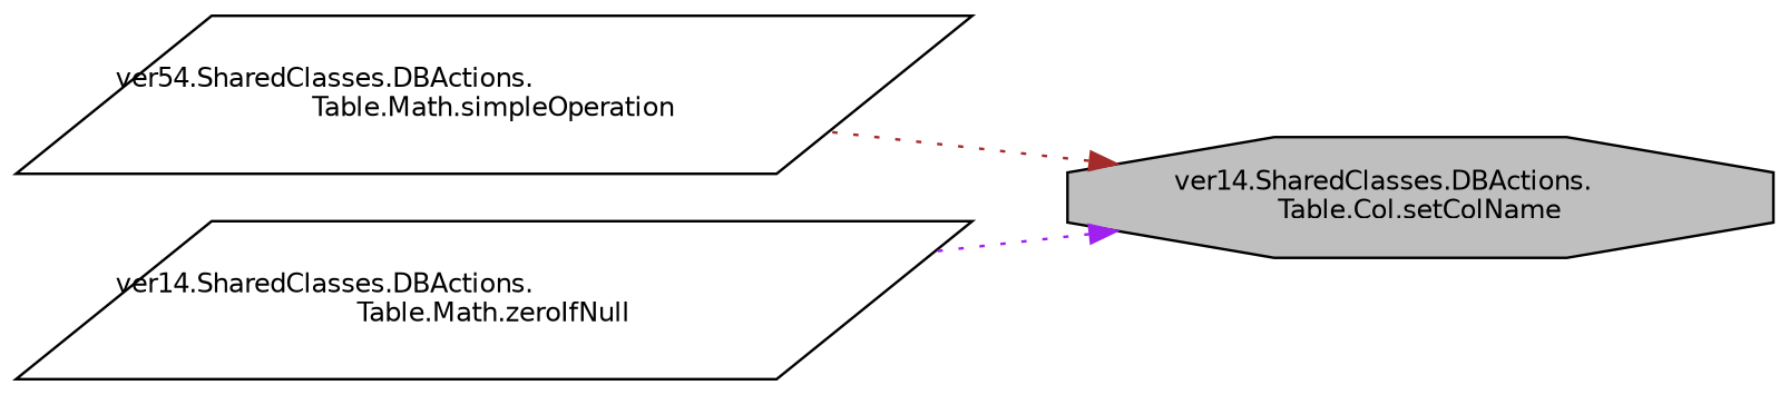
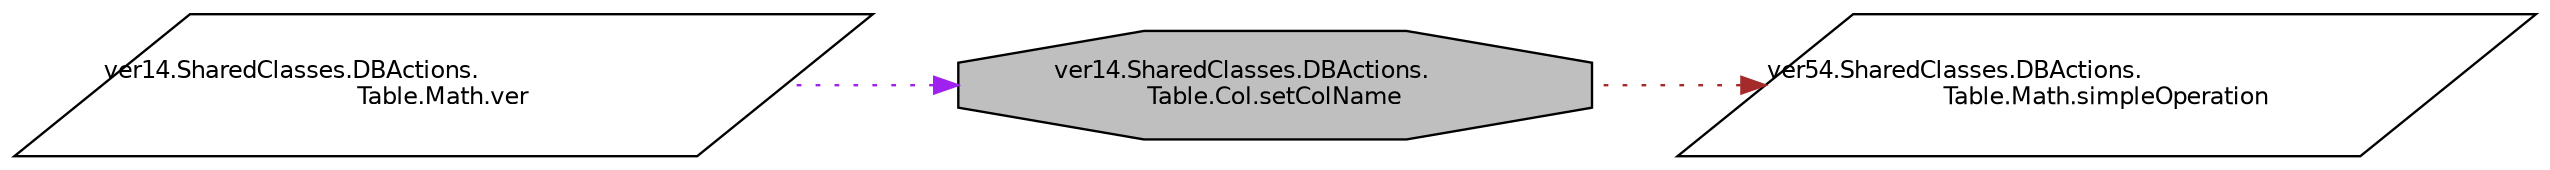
  digraph {
    rankdir=RL
    node [color=black fillcolor=white fontname=Helvetica fontsize=10 shape=parallelogram style=filled]
    edge [dir=back fontname=Helvetica fontsize=10 labelfontname=Helvetica labelfontsize=10 style=dotted]
    n1 [fillcolor=grey75 fontcolor=black height=0.2 label="ver14.SharedClasses.DBActions.\lTable.Col.setColName" shape=octagon width=0.4]
    n2 [height=0.2 label="ver54.SharedClasses.DBActions.\lTable.Math.simpleOperation" width=0.4]
-   n3 [height=0.2 label="ver14.SharedClasses.DBActions.\lTable.Math.zeroIfNull" width=0.4]
-   n1 -> n2 [color=brown]
+   n3 [height=0.2 label="ver14.SharedClasses.DBActions.\lTable.Math.ver" width=0.4]
+   n2 -> n1 [color=brown]
    n1 -> n3 [color=purple]
  }
